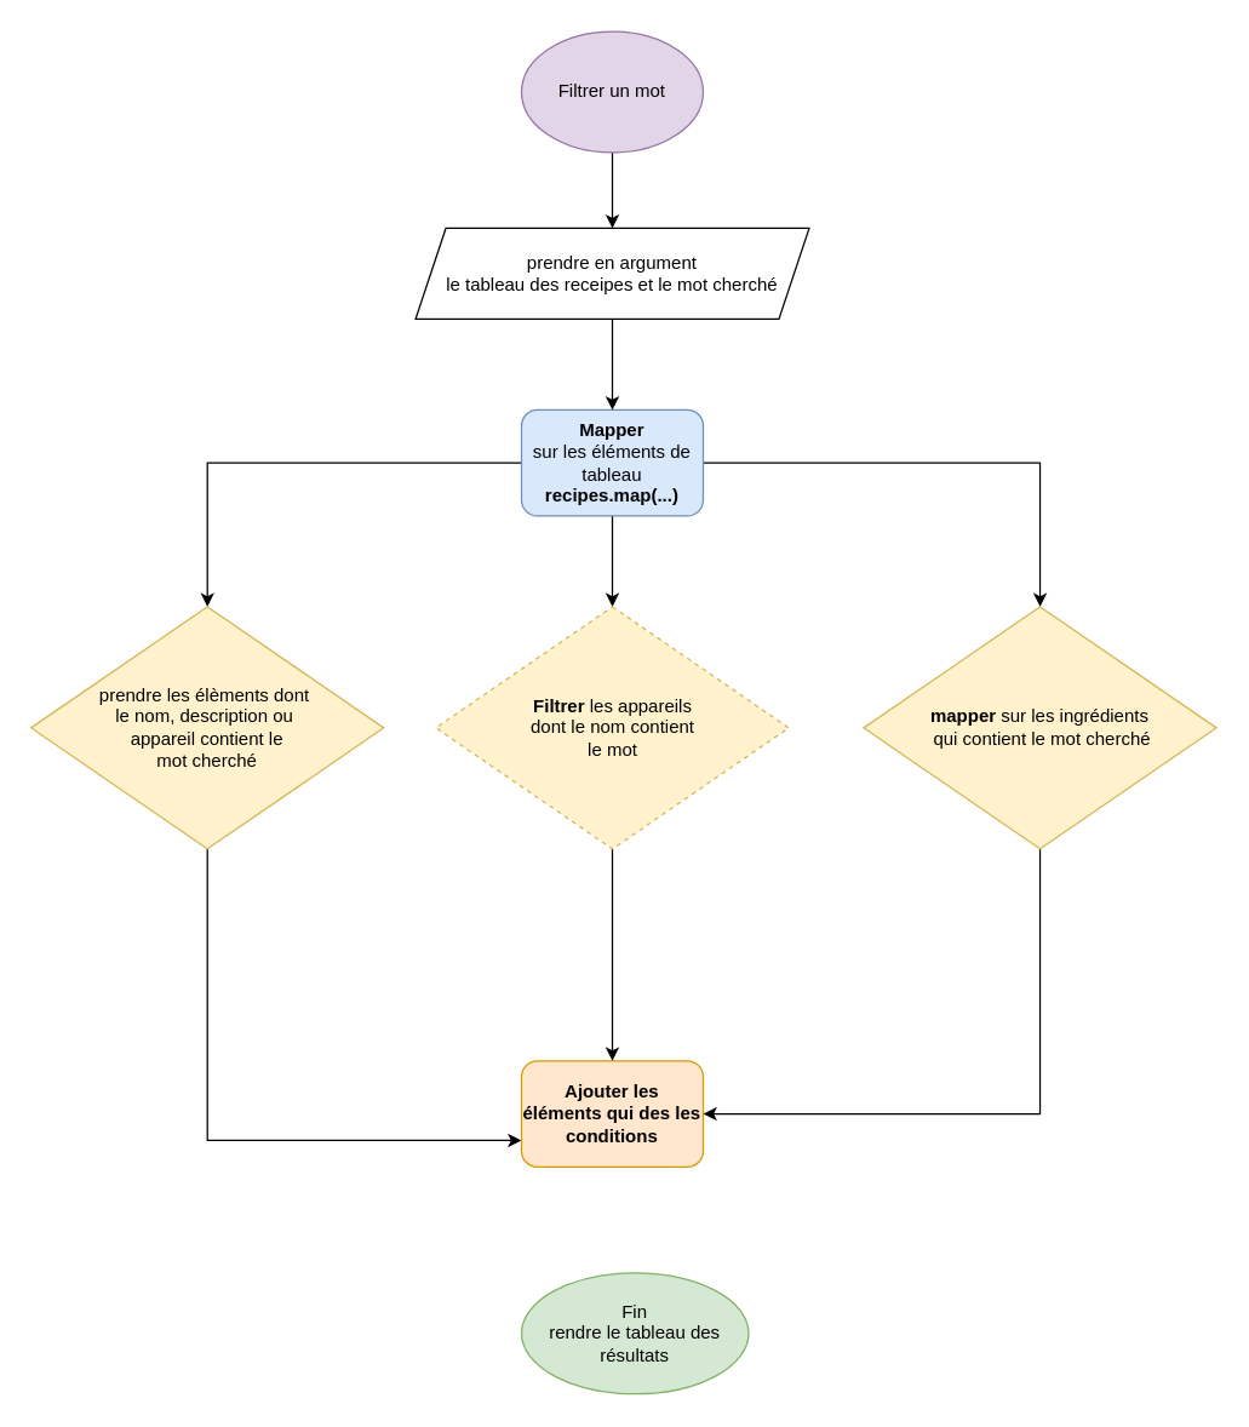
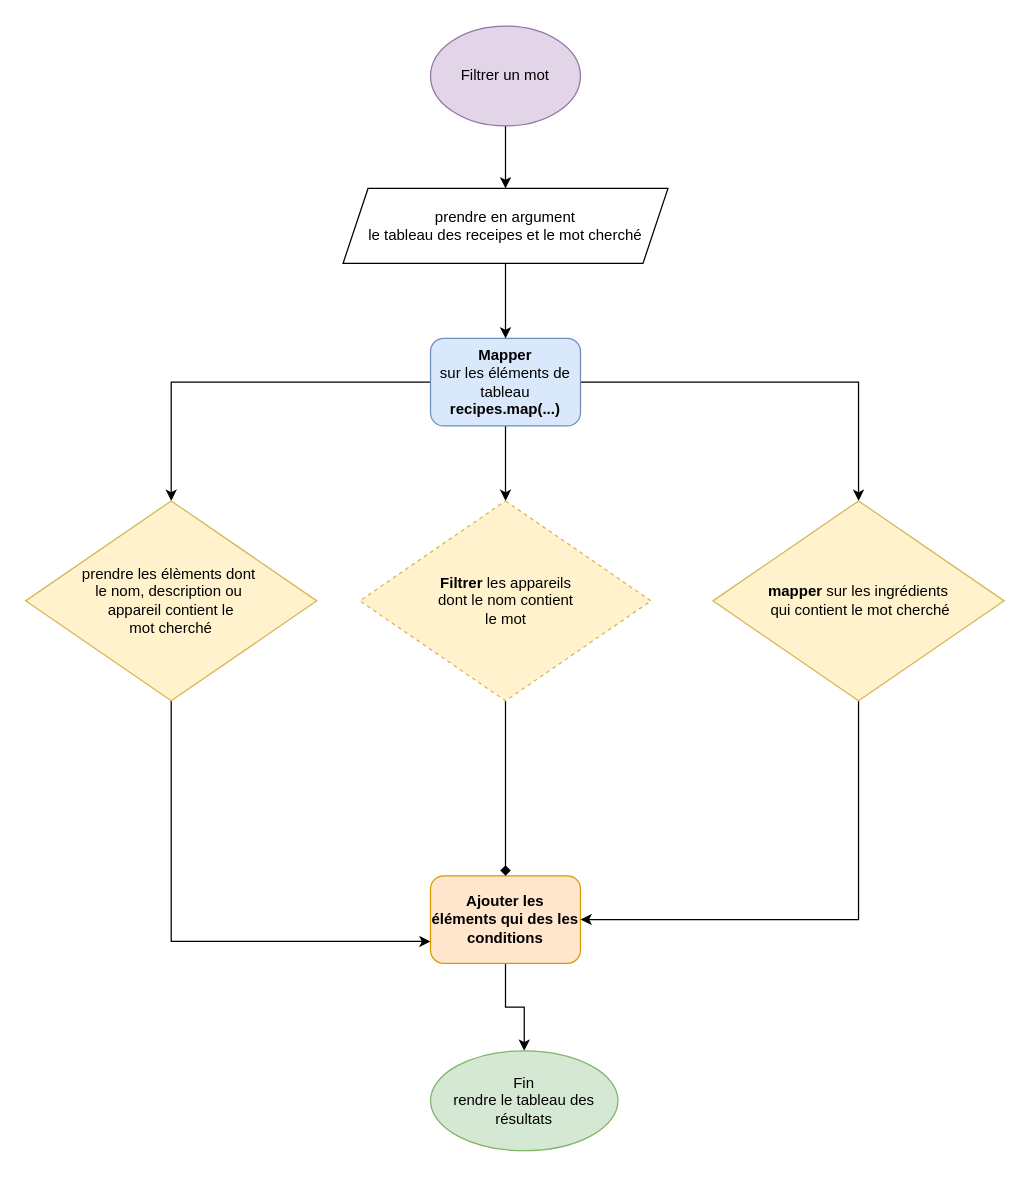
  <mxCell id="0" />
  <mxCell id="1" parent="0" />
  <mxCell id="2" style="edgeStyle=orthogonalEdgeStyle;rounded=0;orthogonalLoop=1;jettySize=auto;html=1;entryX=0.5;entryY=0;entryDx=0;entryDy=0;" parent="1" source="3" target="9" edge="1"><mxGeometry relative="1" as="geometry" /></mxCell>
  <mxCell id="3" value="Filtrer un mot" style="ellipse;whiteSpace=wrap;html=1;fillColor=#e1d5e7;strokeColor=#9673a6;" parent="1" vertex="1"><mxGeometry x="344" y="20" width="120" height="80" as="geometry" /></mxCell>
  <mxCell id="4" style="edgeStyle=orthogonalEdgeStyle;rounded=0;orthogonalLoop=1;jettySize=auto;html=1;entryX=0.5;entryY=0;entryDx=0;entryDy=0;" parent="1" source="7" target="11" edge="1"><mxGeometry relative="1" as="geometry" /></mxCell>
  <mxCell id="5" style="edgeStyle=orthogonalEdgeStyle;rounded=0;orthogonalLoop=1;jettySize=auto;html=1;fontSize=12;" edge="1" parent="1" source="7" target="16"><mxGeometry relative="1" as="geometry" /></mxCell>
  <mxCell id="6" style="edgeStyle=orthogonalEdgeStyle;rounded=0;orthogonalLoop=1;jettySize=auto;html=1;fontSize=12;" edge="1" parent="1" source="7" target="18"><mxGeometry relative="1" as="geometry" /></mxCell>
  <mxCell id="7" value="&lt;b&gt;Mapper&lt;br&gt;&lt;/b&gt;sur les éléments de tableau&lt;br&gt;&lt;b&gt;recipes.map(...)&lt;/b&gt;" style="rounded=1;whiteSpace=wrap;html=1;fillColor=#dae8fc;strokeColor=#6c8ebf;" parent="1" vertex="1"><mxGeometry x="344" y="270" width="120" height="70" as="geometry" /></mxCell>
  <mxCell id="8" style="edgeStyle=orthogonalEdgeStyle;rounded=0;orthogonalLoop=1;jettySize=auto;html=1;entryX=0.5;entryY=0;entryDx=0;entryDy=0;" parent="1" source="9" target="7" edge="1"><mxGeometry relative="1" as="geometry" /></mxCell>
  <mxCell id="9" value="prendre en argument&lt;br&gt;le tableau des receipes et le mot cherché" style="shape=parallelogram;perimeter=parallelogramPerimeter;whiteSpace=wrap;html=1;fixedSize=1;" parent="1" vertex="1"><mxGeometry x="274" y="150" width="260" height="60" as="geometry" /></mxCell>
  <mxCell id="10" style="edgeStyle=orthogonalEdgeStyle;rounded=0;orthogonalLoop=1;jettySize=auto;html=1;entryX=0;entryY=0.75;entryDx=0;entryDy=0;fontSize=12;" edge="1" parent="1" source="11" target="13"><mxGeometry relative="1" as="geometry"><Array as="points"><mxPoint x="137" y="753" /></Array></mxGeometry></mxCell>
  <mxCell id="11" value="prendre les élèments dont&amp;nbsp;&lt;br&gt;le nom, description ou&amp;nbsp;&lt;br&gt;appareil contient le&lt;br&gt;mot cherché" style="rhombus;whiteSpace=wrap;html=1;fillColor=#fff2cc;strokeColor=#d6b656;" parent="1" vertex="1"><mxGeometry y="400" width="233" height="160" as="geometry" x="20" /></mxCell>
+ <mxCell id="12" style="edgeStyle=orthogonalEdgeStyle;rounded=0;orthogonalLoop=1;jettySize=auto;html=1;entryX=0.5;entryY=0;entryDx=0;entryDy=0;fontSize=12;" edge="1" parent="1" source="13" target="14"><mxGeometry relative="1" as="geometry" /></mxCell>
  <mxCell id="13" value="&lt;b&gt;Ajouter les éléments&amp;nbsp;qui des les conditions&lt;/b&gt;" style="rounded=1;whiteSpace=wrap;html=1;fillColor=#ffe6cc;strokeColor=#d79b00;" parent="1" vertex="1"><mxGeometry x="344" y="700" width="120" height="70" as="geometry" /></mxCell>
  <mxCell id="14" value="Fin&lt;br&gt;rendre le tableau des résultats" style="ellipse;whiteSpace=wrap;html=1;fontSize=12;fillColor=#d5e8d4;strokeColor=#82b366;" parent="1" vertex="1"><mxGeometry x="344" y="840" width="150" height="80" as="geometry" /></mxCell>
- <mxCell id="15" style="edgeStyle=orthogonalEdgeStyle;rounded=0;orthogonalLoop=1;jettySize=auto;html=1;fontSize=12;" edge="1" parent="1" source="16" target="13"><mxGeometry relative="1" as="geometry" /></mxCell>
+ <mxCell id="15" style="edgeStyle=orthogonalEdgeStyle;rounded=0;orthogonalLoop=1;jettySize=auto;html=1;fontSize=12;endArrow=diamond;" edge="1" parent="1" source="16" target="13"><mxGeometry relative="1" as="geometry" /></mxCell>
  <mxCell id="16" value="&lt;b&gt;Filtrer&lt;/b&gt;&amp;nbsp;les appareils&lt;br&gt;dont le nom contient&lt;br&gt;le mot" style="rhombus;whiteSpace=wrap;html=1;fillColor=#fff2cc;strokeColor=#d6b656;dashed=1;" vertex="1" parent="1"><mxGeometry x="287.5" y="400" width="233" height="160" as="geometry" /></mxCell>
  <mxCell id="17" style="edgeStyle=orthogonalEdgeStyle;rounded=0;orthogonalLoop=1;jettySize=auto;html=1;entryX=1;entryY=0.5;entryDx=0;entryDy=0;fontSize=12;" edge="1" parent="1" source="18" target="13"><mxGeometry relative="1" as="geometry"><Array as="points"><mxPoint x="687" y="735" /></Array></mxGeometry></mxCell>
  <mxCell id="18" value="&lt;b&gt;mapper&lt;/b&gt;&amp;nbsp;sur les ingrédients&lt;br&gt;&amp;nbsp;qui contient le mot cherché" style="rhombus;whiteSpace=wrap;html=1;fillColor=#fff2cc;strokeColor=#d6b656;" vertex="1" parent="1"><mxGeometry x="570" y="400" width="233" height="160" as="geometry" /></mxCell>
